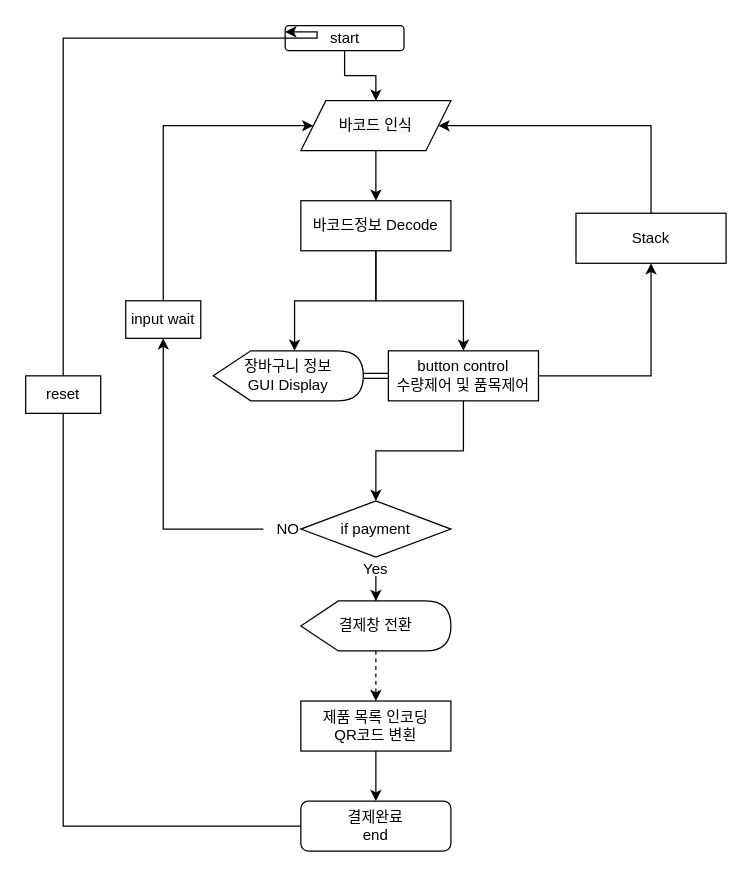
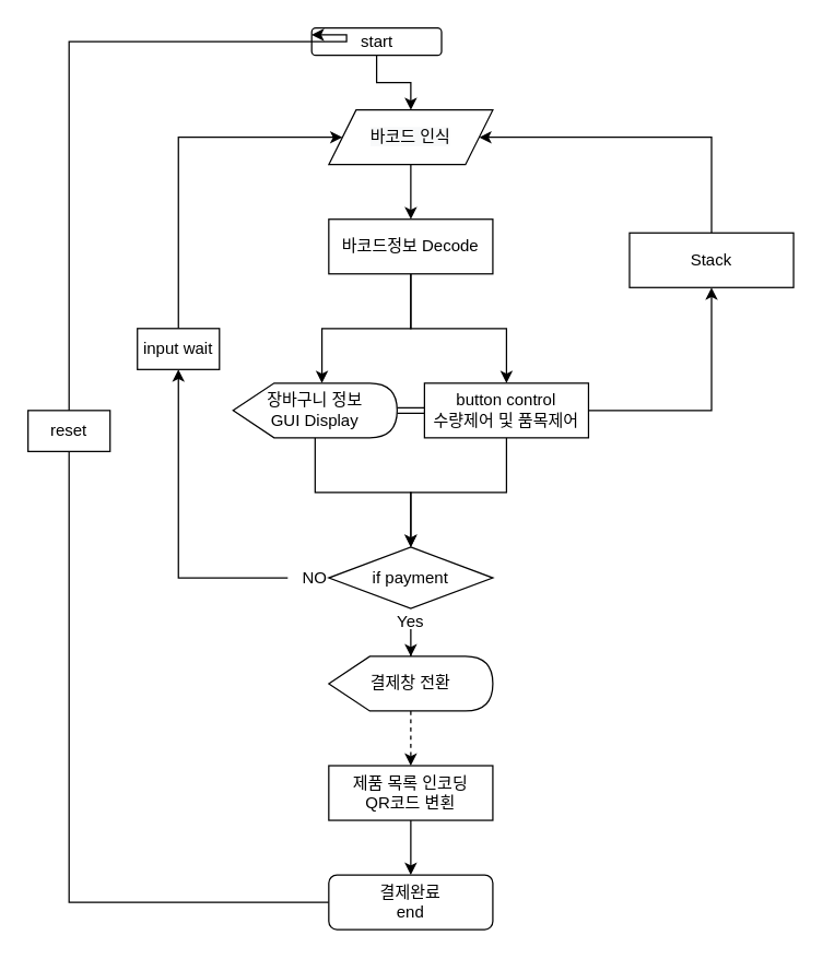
  <mxCell id="0" />
  <mxCell id="1" parent="0" />
  <mxCell id="2" style="edgeStyle=orthogonalEdgeStyle;rounded=0;orthogonalLoop=1;jettySize=auto;html=1;entryX=0;entryY=0;entryDx=65;entryDy=0;entryPerimeter=0;" edge="1" parent="1" source="4" target="9"><mxGeometry relative="1" as="geometry" /></mxCell>
  <mxCell id="3" style="edgeStyle=orthogonalEdgeStyle;rounded=0;orthogonalLoop=1;jettySize=auto;html=1;entryX=0.5;entryY=0;entryDx=0;entryDy=0;" edge="1" parent="1" source="4" target="19"><mxGeometry relative="1" as="geometry" /></mxCell>
  <mxCell id="4" value="바코드정보 Decode" style="rounded=0;whiteSpace=wrap;html=1;" vertex="1" parent="1"><mxGeometry x="240" y="160" width="120" height="40" as="geometry" /></mxCell>
  <mxCell id="5" value="" style="edgeStyle=orthogonalEdgeStyle;rounded=0;orthogonalLoop=1;jettySize=auto;html=1;" edge="1" parent="1" source="6" target="4"><mxGeometry relative="1" as="geometry" /></mxCell>
  <mxCell id="6" value="&#10;&#10;&lt;span style=&quot;color: rgb(0, 0, 0); font-family: helvetica; font-size: 12px; font-style: normal; font-weight: 400; letter-spacing: normal; text-align: center; text-indent: 0px; text-transform: none; word-spacing: 0px; background-color: rgb(248, 249, 250); display: inline; float: none;&quot;&gt;바코드 인식&lt;/span&gt;&#10;&#10;" style="shape=parallelogram;perimeter=parallelogramPerimeter;whiteSpace=wrap;html=1;fixedSize=1;" vertex="1" parent="1"><mxGeometry x="240" y="80" width="120" height="40" as="geometry" /></mxCell>
+ <mxCell id="7" style="edgeStyle=orthogonalEdgeStyle;rounded=0;orthogonalLoop=1;jettySize=auto;html=1;entryX=0.5;entryY=0;entryDx=0;entryDy=0;" edge="1" parent="1" source="9" target="12"><mxGeometry relative="1" as="geometry" /></mxCell>
  <mxCell id="8" value="" style="edgeStyle=orthogonalEdgeStyle;rounded=0;orthogonalLoop=1;jettySize=auto;html=1;shape=link;" edge="1" parent="1" source="9" target="19"><mxGeometry relative="1" as="geometry" /></mxCell>
  <mxCell id="9" value="장바구니 정보&lt;br&gt;GUI Display" style="shape=display;whiteSpace=wrap;html=1;" vertex="1" parent="1"><mxGeometry x="170" y="280" width="120" height="40" as="geometry" /></mxCell>
  <mxCell id="10" style="edgeStyle=orthogonalEdgeStyle;rounded=0;orthogonalLoop=1;jettySize=auto;html=1;" edge="1" parent="1" source="11" target="6"><mxGeometry relative="1" as="geometry"><mxPoint x="520" y="100" as="targetPoint" /><Array as="points"><mxPoint x="520" y="100" /></Array></mxGeometry></mxCell>
  <mxCell id="11" value="Stack" style="rounded=0;whiteSpace=wrap;html=1;" vertex="1" parent="1"><mxGeometry x="460" y="170" width="120" height="40" as="geometry" /></mxCell>
  <mxCell id="12" value="if payment" style="rhombus;whiteSpace=wrap;html=1;" vertex="1" parent="1"><mxGeometry x="240" y="400" width="120" height="45" as="geometry" /></mxCell>
  <mxCell id="13" style="edgeStyle=orthogonalEdgeStyle;rounded=0;orthogonalLoop=1;jettySize=auto;html=1;" edge="1" parent="1" source="20" target="6"><mxGeometry relative="1" as="geometry"><mxPoint x="140" y="90" as="targetPoint" /><Array as="points"><mxPoint x="130" y="100" /></Array></mxGeometry></mxCell>
  <mxCell id="14" value="NO" style="text;html=1;strokeColor=none;fillColor=none;align=center;verticalAlign=middle;whiteSpace=wrap;rounded=0;" vertex="1" parent="1"><mxGeometry x="210" y="412.5" width="40" height="20" as="geometry" /></mxCell>
  <mxCell id="15" value="" style="edgeStyle=orthogonalEdgeStyle;rounded=0;orthogonalLoop=1;jettySize=auto;html=1;" edge="1" parent="1" source="16" target="25"><mxGeometry relative="1" as="geometry" /></mxCell>
  <mxCell id="16" value="Yes" style="text;html=1;strokeColor=none;fillColor=none;align=center;verticalAlign=middle;whiteSpace=wrap;rounded=0;" vertex="1" parent="1"><mxGeometry x="280" y="445" width="40" height="20" as="geometry" /></mxCell>
  <mxCell id="17" style="edgeStyle=orthogonalEdgeStyle;rounded=0;orthogonalLoop=1;jettySize=auto;html=1;entryX=0.5;entryY=0;entryDx=0;entryDy=0;" edge="1" parent="1" source="19" target="12"><mxGeometry relative="1" as="geometry" /></mxCell>
  <mxCell id="18" style="edgeStyle=orthogonalEdgeStyle;rounded=0;orthogonalLoop=1;jettySize=auto;html=1;entryX=0.5;entryY=1;entryDx=0;entryDy=0;" edge="1" parent="1" source="19" target="11"><mxGeometry relative="1" as="geometry"><mxPoint x="530" y="210" as="targetPoint" /></mxGeometry></mxCell>
  <mxCell id="19" value="button control&lt;br&gt;수량제어 및 품목제어" style="rounded=0;whiteSpace=wrap;html=1;" vertex="1" parent="1"><mxGeometry x="310" y="280" width="120" height="40" as="geometry" /></mxCell>
  <mxCell id="20" value="input wait" style="rounded=0;whiteSpace=wrap;html=1;" vertex="1" parent="1"><mxGeometry x="100" y="240" width="60" height="30" as="geometry" /></mxCell>
  <mxCell id="21" style="edgeStyle=orthogonalEdgeStyle;rounded=0;orthogonalLoop=1;jettySize=auto;html=1;" edge="1" parent="1" source="14" target="20"><mxGeometry relative="1" as="geometry"><mxPoint x="250" y="100" as="targetPoint" /><mxPoint x="210" y="422.5" as="sourcePoint" /><Array as="points"><mxPoint x="130" y="423" /></Array></mxGeometry></mxCell>
  <mxCell id="22" style="edgeStyle=orthogonalEdgeStyle;rounded=0;orthogonalLoop=1;jettySize=auto;html=1;entryX=0.5;entryY=0;entryDx=0;entryDy=0;" edge="1" parent="1" source="23" target="6"><mxGeometry relative="1" as="geometry" /></mxCell>
  <mxCell id="23" value="start" style="rounded=1;whiteSpace=wrap;html=1;" vertex="1" parent="1"><mxGeometry x="227.5" y="20" width="95" height="20" as="geometry" /></mxCell>
  <mxCell id="24" style="edgeStyle=orthogonalEdgeStyle;rounded=0;orthogonalLoop=1;jettySize=auto;html=1;entryX=0.5;entryY=0;entryDx=0;entryDy=0;dashed=1;" edge="1" parent="1" source="25" target="27"><mxGeometry relative="1" as="geometry" /></mxCell>
  <mxCell id="25" value="결제창 전환" style="shape=display;whiteSpace=wrap;html=1;" vertex="1" parent="1"><mxGeometry x="240" y="480" width="120" height="40" as="geometry" /></mxCell>
  <mxCell id="26" style="edgeStyle=orthogonalEdgeStyle;rounded=0;orthogonalLoop=1;jettySize=auto;html=1;" edge="1" parent="1" source="27"><mxGeometry relative="1" as="geometry"><mxPoint x="300" y="640" as="targetPoint" /></mxGeometry></mxCell>
  <mxCell id="27" value="제품 목록 인코딩&lt;br&gt;QR코드 변횐" style="rounded=0;whiteSpace=wrap;html=1;" vertex="1" parent="1"><mxGeometry x="240" y="560" width="120" height="40" as="geometry" /></mxCell>
  <mxCell id="28" style="edgeStyle=orthogonalEdgeStyle;rounded=0;orthogonalLoop=1;jettySize=auto;html=1;entryX=0;entryY=0.25;entryDx=0;entryDy=0;" edge="1" parent="1" source="29" target="23"><mxGeometry relative="1" as="geometry"><mxPoint x="60" y="30" as="targetPoint" /><Array as="points"><mxPoint x="50" y="660" /><mxPoint x="50" y="30" /><mxPoint x="253" y="30" /></Array></mxGeometry></mxCell>
  <mxCell id="29" value="결제완료 &lt;br&gt;end" style="rounded=1;whiteSpace=wrap;html=1;" vertex="1" parent="1"><mxGeometry x="240" y="640" width="120" height="40" as="geometry" /></mxCell>
  <mxCell id="30" value="reset" style="rounded=0;whiteSpace=wrap;html=1;" vertex="1" parent="1"><mxGeometry x="20" y="300" width="60" height="30" as="geometry" /></mxCell>
